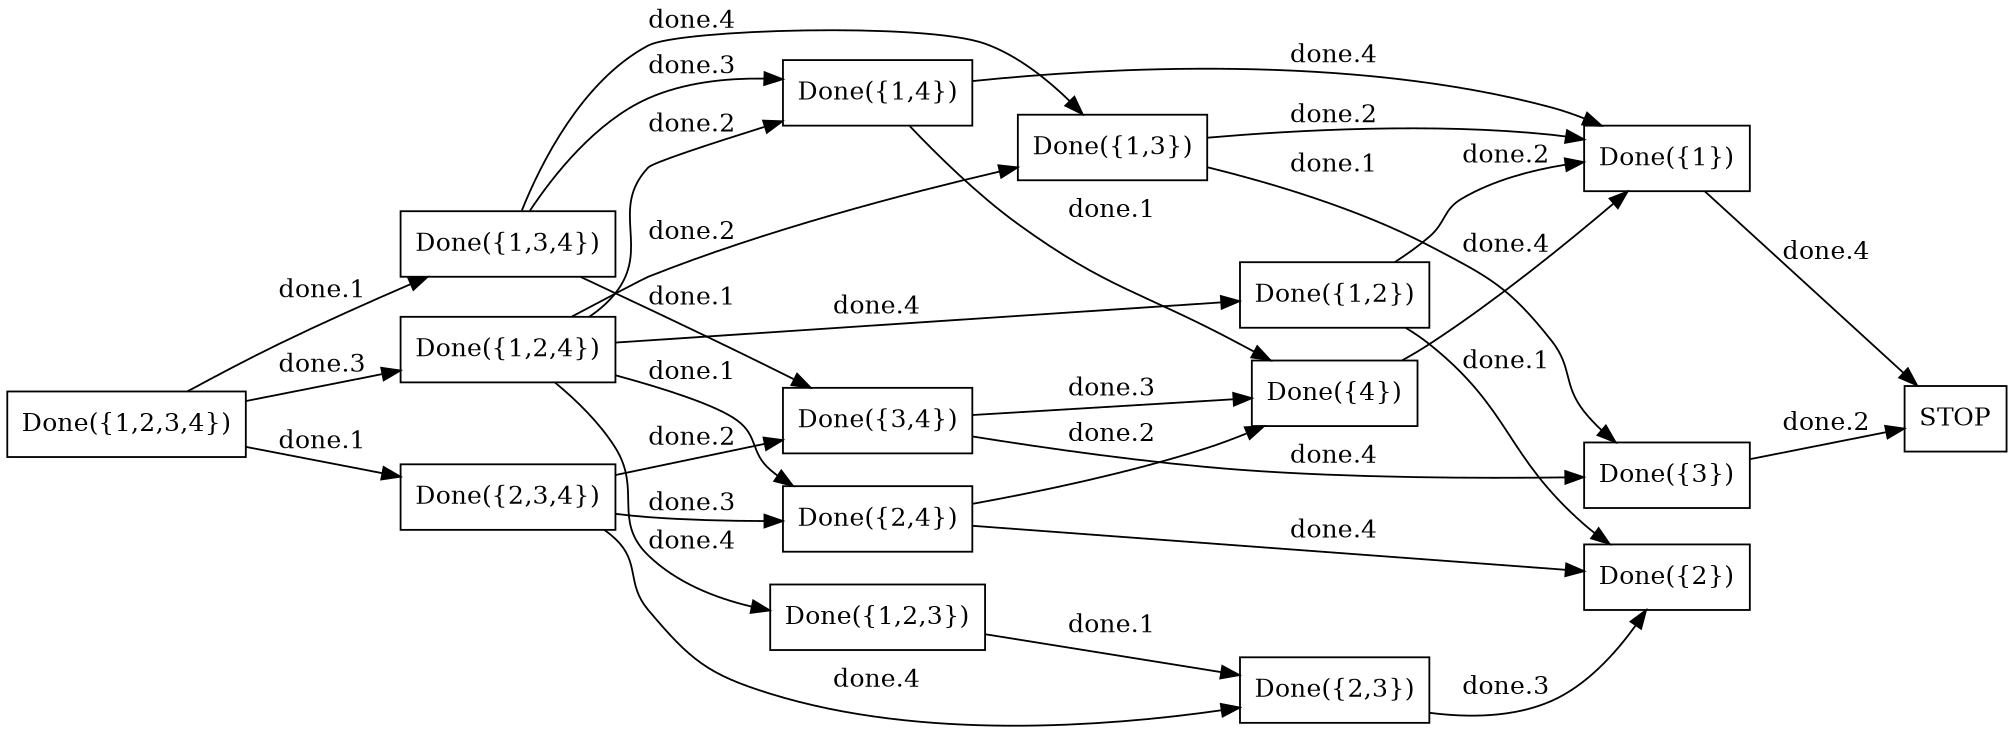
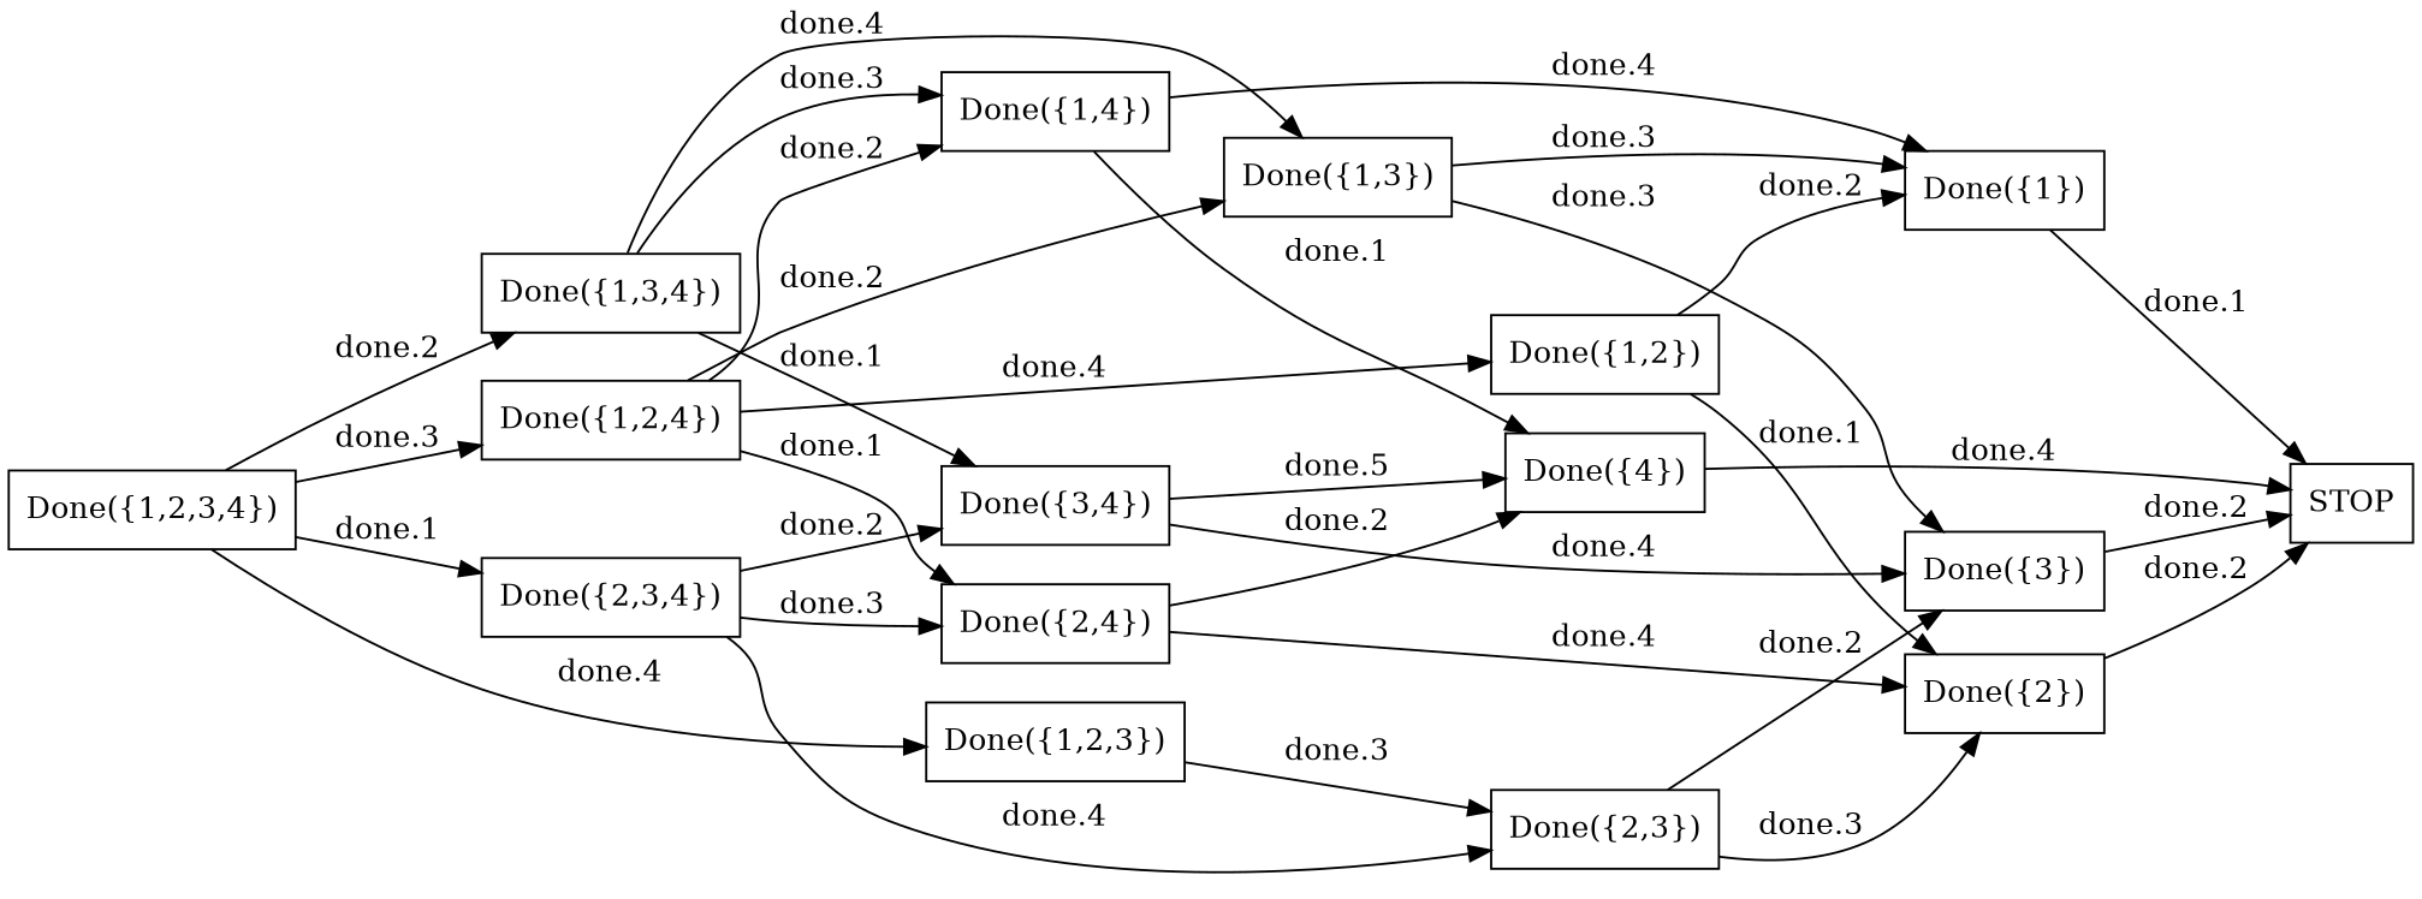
  digraph {
    rankdir=LR
    node [bgcolor=white fillcolor=white shape=box style=filled]
    n1 [label="Done({1,2,3,4})"]
    n2 [label="Done({1,2,3})"]
    n3 [label="Done({1,2,4})"]
    n4 [label="Done({1,3,4})"]
    n5 [label="Done({2,3,4})"]
    n6 [label="Done({2,3})"]
    n7 [label="Done({1,2})"]
    n8 [label="Done({1,3})"]
    n9 [label="Done({1,4})"]
    n10 [label="Done({2,4})"]
    n11 [label="Done({3,4})"]
    n12 [label="Done({1})"]
    n13 [label="Done({2})"]
    n14 [label="Done({3})"]
    n15 [label="Done({4})"]
    n16 [label=STOP]
-   n3 -> n2 [label="done.4"]
+   n1 -> n2 [label="done.4"]
    n1 -> n3 [label="done.3"]
-   n1 -> n4 [label="done.1"]
+   n1 -> n4 [label="done.2"]
    n1 -> n5 [label="done.1"]
-   n2 -> n6 [label="done.1"]
+   n2 -> n6 [label="done.3"]
    n3 -> n7 [label="done.4"]
    n3 -> n8 [label="done.2"]
    n3 -> n9 [label="done.2"]
    n3 -> n10 [label="done.1"]
    n4 -> n8 [label="done.4"]
    n4 -> n9 [label="done.3"]
    n4 -> n11 [label="done.1"]
    n5 -> n6 [label="done.4"]
    n5 -> n10 [label="done.3"]
    n5 -> n11 [label="done.2"]
    n6 -> n13 [label="done.3"]
+   n6 -> n14 [label="done.2"]
    n7 -> n12 [label="done.2"]
    n7 -> n13 [label="done.1"]
-   n8 -> n12 [label="done.2"]
-   n8 -> n14 [label="done.1"]
+   n8 -> n12 [label="done.3"]
+   n8 -> n14 [label="done.3"]
    n9 -> n12 [label="done.4"]
    n9 -> n15 [label="done.1"]
    n10 -> n13 [label="done.4"]
    n10 -> n15 [label="done.2"]
    n11 -> n14 [label="done.4"]
-   n11 -> n15 [label="done.3"]
-   n12 -> n16 [label="done.4"]
+   n11 -> n15 [label="done.5"]
+   n12 -> n16 [label="done.1"]
+   n13 -> n16 [label="done.2"]
    n14 -> n16 [label="done.2"]
-   n15 -> n12 [label="done.4"]
+   n15 -> n16 [label="done.4"]
  }
